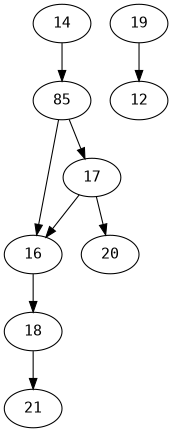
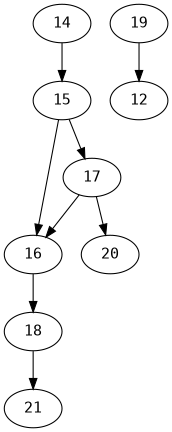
  digraph {
    fontname="DejaVu Sans Mono"
    node [fontname="DejaVu Sans Mono"]
    edge [action=2 fontname="DejaVu Sans Mono"]
    14
-   15 [label=85]
+   15
    16
    17
    18
    20
    21
    n8 [label=12]
    19
    14 -> 15 [action=0]
    15 -> 16 [action=1]
    15 -> 17 [action=1]
    16 -> 18
    17 -> 16
    17 -> 20
    18 -> 21 [action=3]
    19 -> n8 [action=3]
  }
